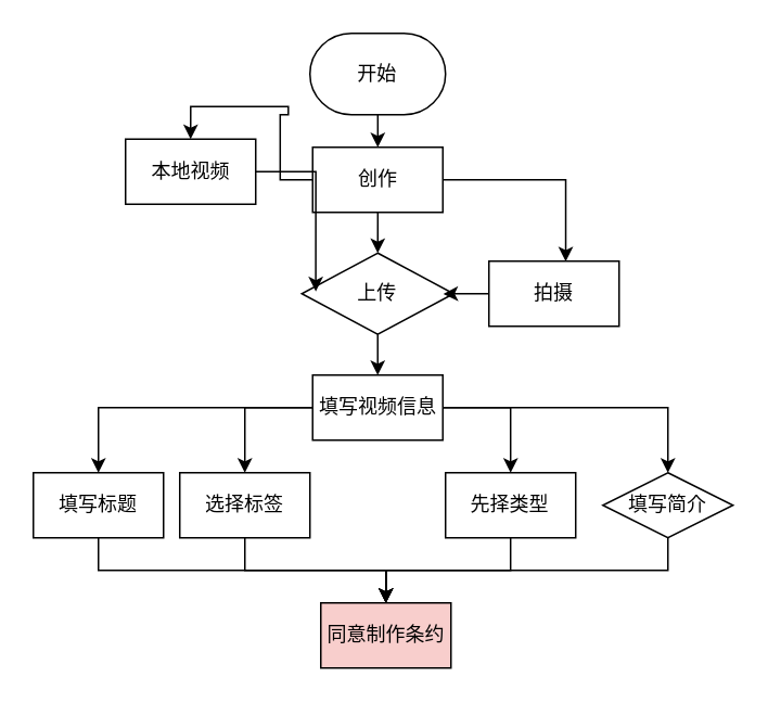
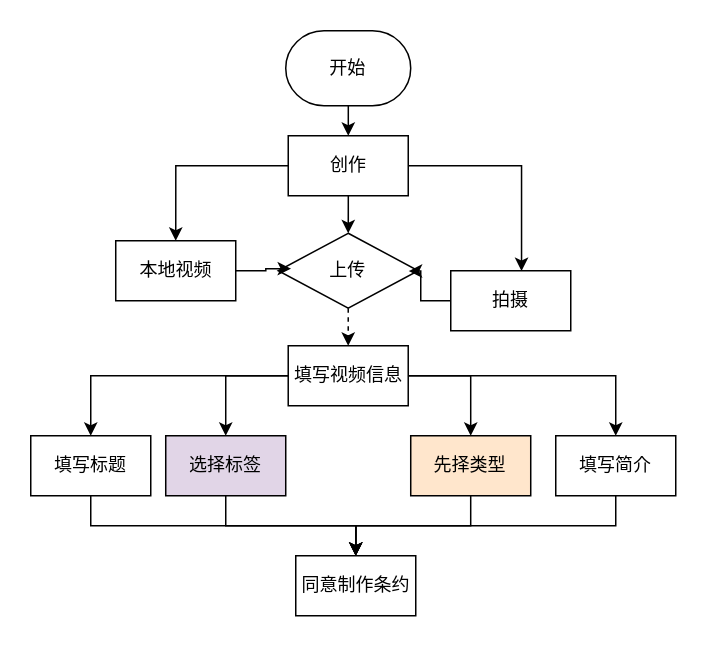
  <mxCell id="0" />
  <mxCell id="1" parent="0" />
  <mxCell id="2" style="edgeStyle=orthogonalEdgeStyle;rounded=0;orthogonalLoop=1;jettySize=auto;html=1;entryX=0.5;entryY=0;entryDx=0;entryDy=0;" edge="1" parent="1" source="3" target="7"><mxGeometry relative="1" as="geometry" /></mxCell>
  <mxCell id="3" value="开始" style="strokeWidth=1;html=1;shape=mxgraph.flowchart.terminator;whiteSpace=wrap;" vertex="1" parent="1"><mxGeometry x="189.99" y="20" width="83.33" height="50" as="geometry" /></mxCell>
  <mxCell id="4" style="edgeStyle=orthogonalEdgeStyle;rounded=0;orthogonalLoop=1;jettySize=auto;html=1;entryX=0.5;entryY=0;entryDx=0;entryDy=0;entryPerimeter=0;" edge="1" parent="1" source="7" target="9"><mxGeometry relative="1" as="geometry" /></mxCell>
  <mxCell id="5" style="edgeStyle=orthogonalEdgeStyle;rounded=0;orthogonalLoop=1;jettySize=auto;html=1;entryX=0.5;entryY=0;entryDx=0;entryDy=0;" edge="1" parent="1" source="7" target="19"><mxGeometry relative="1" as="geometry" /></mxCell>
  <mxCell id="6" style="edgeStyle=orthogonalEdgeStyle;rounded=0;orthogonalLoop=1;jettySize=auto;html=1;entryX=0.59;entryY=0.005;entryDx=0;entryDy=0;entryPerimeter=0;" edge="1" parent="1" source="7" target="21"><mxGeometry relative="1" as="geometry" /></mxCell>
  <mxCell id="7" value="创作" style="rounded=0;whiteSpace=wrap;html=1;" vertex="1" parent="1"><mxGeometry x="191.66" y="90" width="80" height="40" as="geometry" /></mxCell>
- <mxCell id="8" style="edgeStyle=orthogonalEdgeStyle;rounded=0;orthogonalLoop=1;jettySize=auto;html=1;exitX=0.5;exitY=1;exitDx=0;exitDy=0;exitPerimeter=0;entryX=0.5;entryY=0;entryDx=0;entryDy=0;" edge="1" parent="1" source="9" target="14"><mxGeometry relative="1" as="geometry" /></mxCell>
+ <mxCell id="8" style="edgeStyle=orthogonalEdgeStyle;rounded=0;orthogonalLoop=1;jettySize=auto;html=1;exitX=0.5;exitY=1;exitDx=0;exitDy=0;exitPerimeter=0;entryX=0.5;entryY=0;entryDx=0;entryDy=0;dashed=1;" edge="1" parent="1" source="9" target="14"><mxGeometry relative="1" as="geometry" /></mxCell>
  <mxCell id="9" value="上传" style="strokeWidth=1;html=1;shape=mxgraph.flowchart.decision;whiteSpace=wrap;" vertex="1" parent="1"><mxGeometry x="184.98" y="155" width="93.34" height="50" as="geometry" /></mxCell>
  <mxCell id="10" style="edgeStyle=orthogonalEdgeStyle;rounded=0;orthogonalLoop=1;jettySize=auto;html=1;entryX=0.5;entryY=0;entryDx=0;entryDy=0;" edge="1" parent="1" source="14" target="27"><mxGeometry relative="1" as="geometry" /></mxCell>
  <mxCell id="11" style="edgeStyle=orthogonalEdgeStyle;rounded=0;orthogonalLoop=1;jettySize=auto;html=1;" edge="1" parent="1" source="14" target="16"><mxGeometry relative="1" as="geometry" /></mxCell>
  <mxCell id="12" style="edgeStyle=orthogonalEdgeStyle;rounded=0;orthogonalLoop=1;jettySize=auto;html=1;entryX=0.5;entryY=0;entryDx=0;entryDy=0;" edge="1" parent="1" source="14" target="23"><mxGeometry relative="1" as="geometry"><mxPoint x="340" y="300" as="targetPoint" /></mxGeometry></mxCell>
  <mxCell id="13" style="edgeStyle=orthogonalEdgeStyle;rounded=0;orthogonalLoop=1;jettySize=auto;html=1;entryX=0.5;entryY=0;entryDx=0;entryDy=0;" edge="1" parent="1" source="14" target="25"><mxGeometry relative="1" as="geometry" /></mxCell>
  <mxCell id="14" value="填写视频信息" style="rounded=0;whiteSpace=wrap;html=1;" vertex="1" parent="1"><mxGeometry x="191.65" y="230" width="80" height="40" as="geometry" /></mxCell>
  <mxCell id="15" style="edgeStyle=orthogonalEdgeStyle;rounded=0;orthogonalLoop=1;jettySize=auto;html=1;entryX=0.5;entryY=0;entryDx=0;entryDy=0;" edge="1" parent="1" source="16" target="17"><mxGeometry relative="1" as="geometry"><Array as="points"><mxPoint x="410" y="350" /><mxPoint x="237" y="350" /></Array></mxGeometry></mxCell>
- <mxCell id="16" value="填写简介" style="rhombus;whiteSpace=wrap;html=1;" vertex="1" parent="1"><mxGeometry x="370" y="290" width="80" height="40" as="geometry" /></mxCell>
- <mxCell id="17" value="同意制作条约" style="rounded=0;whiteSpace=wrap;html=1;fillColor=#f8cecc;" vertex="1" parent="1"><mxGeometry x="196.67" y="370" width="80" height="40" as="geometry" /></mxCell>
+ <mxCell id="16" value="填写简介" style="rounded=0;whiteSpace=wrap;html=1;" vertex="1" parent="1"><mxGeometry x="370" y="290" width="80" height="40" as="geometry" /></mxCell>
+ <mxCell id="17" value="同意制作条约" style="rounded=0;whiteSpace=wrap;html=1;" vertex="1" parent="1"><mxGeometry x="196.67" y="370" width="80" height="40" as="geometry" /></mxCell>
  <mxCell id="18" style="edgeStyle=orthogonalEdgeStyle;rounded=0;orthogonalLoop=1;jettySize=auto;html=1;entryX=0.092;entryY=0.472;entryDx=0;entryDy=0;entryPerimeter=0;" edge="1" parent="1" source="19" target="9"><mxGeometry relative="1" as="geometry" /></mxCell>
- <mxCell id="19" value="本地视频" style="rounded=0;whiteSpace=wrap;html=1;" vertex="1" parent="1"><mxGeometry x="76.66" y="85" width="80" height="40" as="geometry" /></mxCell>
+ <mxCell id="19" value="本地视频" style="rounded=0;whiteSpace=wrap;html=1;" vertex="1" parent="1"><mxGeometry x="76.66" y="160" width="80" height="40" as="geometry" /></mxCell>
  <mxCell id="20" style="edgeStyle=orthogonalEdgeStyle;rounded=0;orthogonalLoop=1;jettySize=auto;html=1;entryX=0.932;entryY=0.504;entryDx=0;entryDy=0;entryPerimeter=0;" edge="1" parent="1" source="21" target="9"><mxGeometry relative="1" as="geometry" /></mxCell>
- <mxCell id="21" value="拍摄" style="rounded=0;whiteSpace=wrap;html=1;" vertex="1" parent="1"><mxGeometry x="300" y="160" width="80" height="40" as="geometry" /></mxCell>
+ <mxCell id="21" value="拍摄" style="rounded=0;whiteSpace=wrap;html=1;" vertex="1" parent="1"><mxGeometry x="300" y="180" width="80" height="40" as="geometry" /></mxCell>
  <mxCell id="22" style="edgeStyle=orthogonalEdgeStyle;rounded=0;orthogonalLoop=1;jettySize=auto;html=1;entryX=0.5;entryY=0;entryDx=0;entryDy=0;" edge="1" parent="1" source="23" target="17"><mxGeometry relative="1" as="geometry" /></mxCell>
- <mxCell id="23" value="先择类型" style="rounded=0;whiteSpace=wrap;html=1;" vertex="1" parent="1"><mxGeometry x="273.32" y="290" width="80" height="40" as="geometry" /></mxCell>
+ <mxCell id="23" value="先择类型" style="rounded=0;whiteSpace=wrap;html=1;fillColor=#ffe6cc;" vertex="1" parent="1"><mxGeometry x="273.32" y="290" width="80" height="40" as="geometry" /></mxCell>
  <mxCell id="24" style="edgeStyle=orthogonalEdgeStyle;rounded=0;orthogonalLoop=1;jettySize=auto;html=1;entryX=0.5;entryY=0;entryDx=0;entryDy=0;" edge="1" parent="1" source="25" target="17"><mxGeometry relative="1" as="geometry"><Array as="points"><mxPoint x="150" y="350" /><mxPoint x="237" y="350" /></Array></mxGeometry></mxCell>
- <mxCell id="25" value="选择标签" style="rounded=0;whiteSpace=wrap;html=1;" vertex="1" parent="1"><mxGeometry x="109.99" y="290" width="80" height="40" as="geometry" /></mxCell>
+ <mxCell id="25" value="选择标签" style="rounded=0;whiteSpace=wrap;html=1;fillColor=#e1d5e7;" vertex="1" parent="1"><mxGeometry x="109.99" y="290" width="80" height="40" as="geometry" /></mxCell>
  <mxCell id="26" style="edgeStyle=orthogonalEdgeStyle;rounded=0;orthogonalLoop=1;jettySize=auto;html=1;entryX=0.5;entryY=0;entryDx=0;entryDy=0;" edge="1" parent="1" source="27" target="17"><mxGeometry relative="1" as="geometry"><mxPoint x="100" y="370" as="targetPoint" /><Array as="points"><mxPoint x="60" y="350" /><mxPoint x="237" y="350" /></Array></mxGeometry></mxCell>
  <mxCell id="27" value="填写标题" style="rounded=0;whiteSpace=wrap;html=1;" vertex="1" parent="1"><mxGeometry x="20" y="290" width="80" height="40" as="geometry" /></mxCell>
